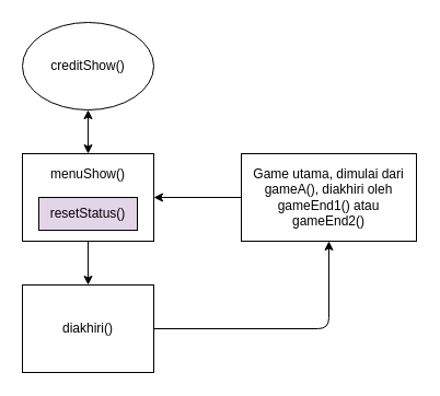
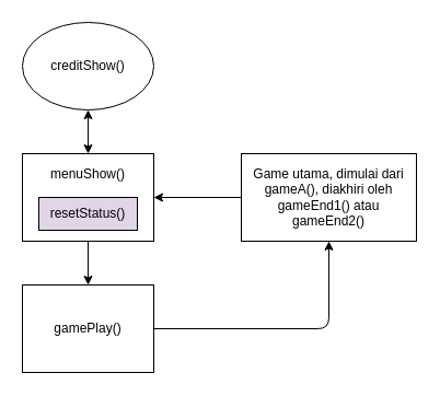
  <mxCell id="0" />
  <mxCell id="1" parent="0" />
  <mxCell id="2" value="menuShow()&lt;br&gt;&lt;br&gt;&lt;br&gt;&lt;br&gt;" style="rounded=0;whiteSpace=wrap;html=1;" vertex="1" parent="1"><mxGeometry x="20" y="140" width="120" height="80" as="geometry" /></mxCell>
  <mxCell id="3" value="resetStatus()" style="rounded=0;whiteSpace=wrap;html=1;fillColor=#e1d5e7;" vertex="1" parent="1"><mxGeometry x="35" y="180" width="90" height="30" as="geometry" /></mxCell>
- <mxCell id="4" value="diakhiri()" style="rounded=0;whiteSpace=wrap;html=1;" vertex="1" parent="1"><mxGeometry x="20" y="260" width="120" height="80" as="geometry" /></mxCell>
+ <mxCell id="4" value="gamePlay()" style="rounded=0;whiteSpace=wrap;html=1;" vertex="1" parent="1"><mxGeometry x="20" y="260" width="120" height="80" as="geometry" /></mxCell>
  <mxCell id="5" value="creditShow()" style="ellipse;whiteSpace=wrap;html=1;" vertex="1" parent="1"><mxGeometry x="20" y="20" width="120" height="80" as="geometry" /></mxCell>
  <mxCell id="6" value="" style="endArrow=classic;startArrow=classic;html=1;exitX=0.5;exitY=0;exitDx=0;exitDy=0;entryX=0.5;entryY=1;entryDx=0;entryDy=0;" edge="1" parent="1" source="2" target="5"><mxGeometry width="50" height="50" relative="1" as="geometry"><mxPoint x="70" y="240" as="sourcePoint" /><mxPoint x="120" y="190" as="targetPoint" /></mxGeometry></mxCell>
  <mxCell id="7" value="" style="endArrow=classic;html=1;exitX=0.5;exitY=1;exitDx=0;exitDy=0;entryX=0.5;entryY=0;entryDx=0;entryDy=0;" edge="1" parent="1" source="2" target="4"><mxGeometry width="50" height="50" relative="1" as="geometry"><mxPoint x="70" y="240" as="sourcePoint" /><mxPoint x="160" y="230" as="targetPoint" /></mxGeometry></mxCell>
  <mxCell id="8" value="Game utama, dimulai dari gameA(), diakhiri oleh gameEnd1() atau gameEnd2()" style="rounded=0;whiteSpace=wrap;html=1;" vertex="1" parent="1"><mxGeometry x="220" y="140" width="160" height="80" as="geometry" /></mxCell>
  <mxCell id="9" value="" style="endArrow=classic;html=1;exitX=1;exitY=0.5;exitDx=0;exitDy=0;entryX=0.5;entryY=1;entryDx=0;entryDy=0;edgeStyle=orthogonalEdgeStyle;" edge="1" parent="1" source="4" target="8"><mxGeometry width="50" height="50" relative="1" as="geometry"><mxPoint x="40" y="260" as="sourcePoint" /><mxPoint x="90" y="210" as="targetPoint" /></mxGeometry></mxCell>
  <mxCell id="10" value="" style="endArrow=classic;html=1;exitX=0;exitY=0.5;exitDx=0;exitDy=0;entryX=1;entryY=0.5;entryDx=0;entryDy=0;" edge="1" parent="1" source="8" target="2"><mxGeometry width="50" height="50" relative="1" as="geometry"><mxPoint x="40" y="240" as="sourcePoint" /><mxPoint x="90" y="190" as="targetPoint" /></mxGeometry></mxCell>
